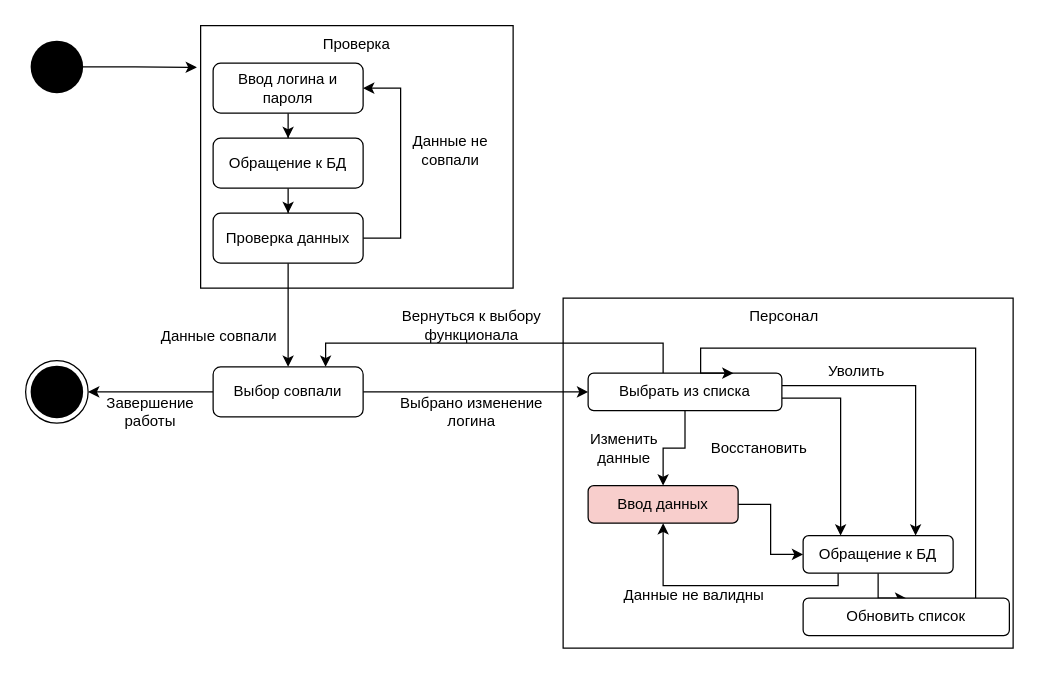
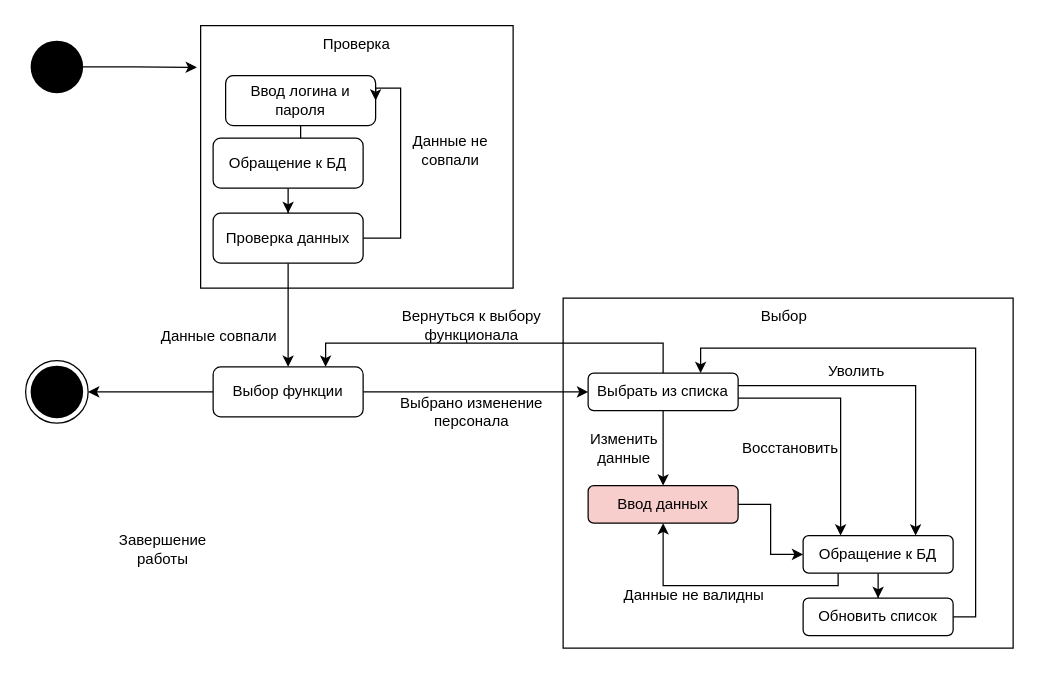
  <mxCell id="0" />
  <mxCell id="1" parent="0" />
  <mxCell id="2" value="" style="shape=waypoint;sketch=0;fillStyle=solid;size=6;pointerEvents=1;points=[];fillColor=none;resizable=0;rotatable=0;perimeter=centerPerimeter;snapToPoint=1;strokeWidth=19;" vertex="1" parent="1"><mxGeometry x="35" y="43" width="20" height="20" as="geometry" /></mxCell>
  <mxCell id="3" value="" style="rounded=0;whiteSpace=wrap;html=1;" vertex="1" parent="1"><mxGeometry x="160" y="20" width="250" height="210" as="geometry" /></mxCell>
  <mxCell id="4" value="Проверка" style="text;html=1;strokeColor=none;fillColor=none;align=center;verticalAlign=middle;whiteSpace=wrap;rounded=0;" vertex="1" parent="1"><mxGeometry x="255" y="20" width="60" height="30" as="geometry" /></mxCell>
  <mxCell id="5" style="edgeStyle=orthogonalEdgeStyle;rounded=0;orthogonalLoop=1;jettySize=auto;html=1;entryX=0.5;entryY=0;entryDx=0;entryDy=0;" edge="1" parent="1" source="6" target="8"><mxGeometry relative="1" as="geometry" /></mxCell>
- <mxCell id="6" value="Ввод логина и пароля" style="rounded=1;whiteSpace=wrap;html=1;" vertex="1" parent="1"><mxGeometry x="170" y="50" width="120" height="40" as="geometry" /></mxCell>
+ <mxCell id="6" value="Ввод логина и пароля" style="rounded=1;whiteSpace=wrap;html=1;" vertex="1" parent="1"><mxGeometry x="180" y="60" width="120" height="40" as="geometry" /></mxCell>
  <mxCell id="7" style="edgeStyle=orthogonalEdgeStyle;rounded=0;orthogonalLoop=1;jettySize=auto;html=1;entryX=0.5;entryY=0;entryDx=0;entryDy=0;" edge="1" parent="1" source="8" target="11"><mxGeometry relative="1" as="geometry" /></mxCell>
  <mxCell id="8" value="Обращение к БД" style="rounded=1;whiteSpace=wrap;html=1;" vertex="1" parent="1"><mxGeometry x="170" y="110" width="120" height="40" as="geometry" /></mxCell>
  <mxCell id="9" style="edgeStyle=orthogonalEdgeStyle;rounded=0;orthogonalLoop=1;jettySize=auto;html=1;entryX=1;entryY=0.5;entryDx=0;entryDy=0;" edge="1" parent="1" source="11" target="6"><mxGeometry relative="1" as="geometry"><Array as="points"><mxPoint x="320" y="190" /><mxPoint x="320" y="70" /></Array></mxGeometry></mxCell>
  <mxCell id="10" style="edgeStyle=orthogonalEdgeStyle;rounded=0;orthogonalLoop=1;jettySize=auto;html=1;entryX=0.5;entryY=0;entryDx=0;entryDy=0;" edge="1" parent="1" source="11" target="37"><mxGeometry relative="1" as="geometry" /></mxCell>
  <mxCell id="11" value="Проверка данных" style="rounded=1;whiteSpace=wrap;html=1;" vertex="1" parent="1"><mxGeometry x="170" y="170" width="120" height="40" as="geometry" /></mxCell>
  <mxCell id="12" value="Данные не совпали" style="text;html=1;strokeColor=none;fillColor=none;align=center;verticalAlign=middle;whiteSpace=wrap;rounded=0;" vertex="1" parent="1"><mxGeometry x="320" y="105" width="80" height="30" as="geometry" /></mxCell>
  <mxCell id="13" style="edgeStyle=orthogonalEdgeStyle;rounded=0;orthogonalLoop=1;jettySize=auto;html=1;entryX=-0.012;entryY=0.159;entryDx=0;entryDy=0;entryPerimeter=0;" edge="1" parent="1" source="2" target="3"><mxGeometry relative="1" as="geometry" /></mxCell>
  <mxCell id="14" value="" style="rounded=0;whiteSpace=wrap;html=1;fillColor=none;" vertex="1" parent="1"><mxGeometry x="450" y="238" width="360" height="280" as="geometry" /></mxCell>
  <mxCell id="15" style="edgeStyle=orthogonalEdgeStyle;rounded=0;orthogonalLoop=1;jettySize=auto;html=1;entryX=0.5;entryY=0;entryDx=0;entryDy=0;" edge="1" parent="1" source="19" target="21"><mxGeometry relative="1" as="geometry" /></mxCell>
  <mxCell id="16" style="edgeStyle=orthogonalEdgeStyle;rounded=0;orthogonalLoop=1;jettySize=auto;html=1;entryX=0.25;entryY=0;entryDx=0;entryDy=0;" edge="1" parent="1" source="19" target="24"><mxGeometry relative="1" as="geometry"><Array as="points"><mxPoint x="672" y="318" /></Array></mxGeometry></mxCell>
  <mxCell id="17" style="edgeStyle=orthogonalEdgeStyle;rounded=0;orthogonalLoop=1;jettySize=auto;html=1;entryX=0.75;entryY=0;entryDx=0;entryDy=0;" edge="1" parent="1" source="19" target="24"><mxGeometry relative="1" as="geometry"><Array as="points"><mxPoint x="732" y="308" /></Array></mxGeometry></mxCell>
  <mxCell id="18" style="edgeStyle=orthogonalEdgeStyle;rounded=0;orthogonalLoop=1;jettySize=auto;html=1;entryX=0.75;entryY=0;entryDx=0;entryDy=0;" edge="1" parent="1" source="19" target="37"><mxGeometry relative="1" as="geometry"><Array as="points"><mxPoint x="530" y="274" /><mxPoint x="260" y="274" /></Array></mxGeometry></mxCell>
- <mxCell id="19" value="Выбрать из списка" style="rounded=1;whiteSpace=wrap;html=1;" vertex="1" parent="1"><mxGeometry x="470" y="298" width="155" height="30" as="geometry" /></mxCell>
+ <mxCell id="19" value="Выбрать из списка" style="rounded=1;whiteSpace=wrap;html=1;" vertex="1" parent="1"><mxGeometry x="470" y="298" width="120" height="30" as="geometry" /></mxCell>
  <mxCell id="20" style="edgeStyle=orthogonalEdgeStyle;rounded=0;orthogonalLoop=1;jettySize=auto;html=1;entryX=0;entryY=0.5;entryDx=0;entryDy=0;" edge="1" parent="1" source="21" target="24"><mxGeometry relative="1" as="geometry" /></mxCell>
  <mxCell id="21" value="Ввод данных" style="rounded=1;whiteSpace=wrap;html=1;fillColor=#f8cecc;" vertex="1" parent="1"><mxGeometry x="470" y="388" width="120" height="30" as="geometry" /></mxCell>
  <mxCell id="22" style="edgeStyle=orthogonalEdgeStyle;rounded=0;orthogonalLoop=1;jettySize=auto;html=1;entryX=0.5;entryY=0;entryDx=0;entryDy=0;" edge="1" parent="1" source="24" target="27"><mxGeometry relative="1" as="geometry" /></mxCell>
  <mxCell id="23" style="edgeStyle=orthogonalEdgeStyle;rounded=0;orthogonalLoop=1;jettySize=auto;html=1;entryX=0.5;entryY=1;entryDx=0;entryDy=0;" edge="1" parent="1" source="24" target="21"><mxGeometry relative="1" as="geometry"><Array as="points"><mxPoint x="670" y="468" /><mxPoint x="530" y="468" /></Array></mxGeometry></mxCell>
  <mxCell id="24" value="Обращение к БД" style="rounded=1;whiteSpace=wrap;html=1;" vertex="1" parent="1"><mxGeometry x="642" y="428" width="120" height="30" as="geometry" /></mxCell>
- <mxCell id="25" value="Персонал" style="text;html=1;strokeColor=none;fillColor=none;align=center;verticalAlign=middle;whiteSpace=wrap;rounded=0;" vertex="1" parent="1"><mxGeometry x="597" y="238" width="60" height="30" as="geometry" /></mxCell>
+ <mxCell id="25" value="Выбор" style="text;html=1;strokeColor=none;fillColor=none;align=center;verticalAlign=middle;whiteSpace=wrap;rounded=0;" vertex="1" parent="1"><mxGeometry x="597" y="238" width="60" height="30" as="geometry" /></mxCell>
  <mxCell id="26" style="edgeStyle=orthogonalEdgeStyle;rounded=0;orthogonalLoop=1;jettySize=auto;html=1;entryX=0.75;entryY=0;entryDx=0;entryDy=0;" edge="1" parent="1" source="27" target="19"><mxGeometry relative="1" as="geometry"><Array as="points"><mxPoint x="780" y="493" /><mxPoint x="780" y="278" /><mxPoint x="560" y="278" /></Array></mxGeometry></mxCell>
- <mxCell id="27" value="Обновить список" style="rounded=1;whiteSpace=wrap;html=1;" vertex="1" parent="1"><mxGeometry x="642" y="478" width="165" height="30" as="geometry" /></mxCell>
+ <mxCell id="27" value="Обновить список" style="rounded=1;whiteSpace=wrap;html=1;" vertex="1" parent="1"><mxGeometry x="642" y="478" width="120" height="30" as="geometry" /></mxCell>
  <mxCell id="28" value="Изменить данные" style="text;html=1;strokeColor=none;fillColor=none;align=center;verticalAlign=middle;whiteSpace=wrap;rounded=0;" vertex="1" parent="1"><mxGeometry x="464" y="343" width="70" height="30" as="geometry" /></mxCell>
  <mxCell id="29" value="Уволить" style="text;html=1;strokeColor=none;fillColor=none;align=center;verticalAlign=middle;whiteSpace=wrap;rounded=0;" vertex="1" parent="1"><mxGeometry x="650" y="282" width="70" height="30" as="geometry" /></mxCell>
- <mxCell id="30" value="Восстановить" style="text;html=1;strokeColor=none;fillColor=none;align=center;verticalAlign=middle;whiteSpace=wrap;rounded=0;" vertex="1" parent="1"><mxGeometry x="572" y="343" width="70" height="30" as="geometry" /></mxCell>
+ <mxCell id="30" value="Восстановить" style="text;html=1;strokeColor=none;fillColor=none;align=center;verticalAlign=middle;whiteSpace=wrap;rounded=0;" vertex="1" parent="1"><mxGeometry x="597" y="343" width="70" height="30" as="geometry" /></mxCell>
  <mxCell id="31" value="" style="group" vertex="1" connectable="0" parent="1"><mxGeometry x="20" y="288" width="50" height="50" as="geometry" /></mxCell>
  <mxCell id="32" value="" style="ellipse;whiteSpace=wrap;html=1;aspect=fixed;" vertex="1" parent="31"><mxGeometry width="50" height="50" as="geometry" /></mxCell>
  <mxCell id="33" value="" style="shape=waypoint;sketch=0;fillStyle=solid;size=6;pointerEvents=1;points=[];fillColor=none;resizable=0;rotatable=0;perimeter=centerPerimeter;snapToPoint=1;strokeWidth=19;" vertex="1" parent="31"><mxGeometry x="15" y="15" width="20" height="20" as="geometry" /></mxCell>
  <mxCell id="34" value="Данные совпали" style="text;html=1;strokeColor=none;fillColor=none;align=center;verticalAlign=middle;whiteSpace=wrap;rounded=0;" vertex="1" parent="1"><mxGeometry x="110" y="254" width="130" height="30" as="geometry" /></mxCell>
  <mxCell id="35" style="edgeStyle=orthogonalEdgeStyle;rounded=0;orthogonalLoop=1;jettySize=auto;html=1;entryX=0;entryY=0.5;entryDx=0;entryDy=0;" edge="1" parent="1" source="37" target="19"><mxGeometry relative="1" as="geometry"><mxPoint x="320" y="314" as="targetPoint" /></mxGeometry></mxCell>
  <mxCell id="36" style="edgeStyle=orthogonalEdgeStyle;rounded=0;orthogonalLoop=1;jettySize=auto;html=1;entryX=1;entryY=0.5;entryDx=0;entryDy=0;" edge="1" parent="1" source="37" target="32"><mxGeometry relative="1" as="geometry"><mxPoint x="120" y="314" as="targetPoint" /></mxGeometry></mxCell>
- <mxCell id="37" value="Выбор совпали" style="rounded=1;whiteSpace=wrap;html=1;" vertex="1" parent="1"><mxGeometry x="170" y="293" width="120" height="40" as="geometry" /></mxCell>
+ <mxCell id="37" value="Выбор функции" style="rounded=1;whiteSpace=wrap;html=1;" vertex="1" parent="1"><mxGeometry x="170" y="293" width="120" height="40" as="geometry" /></mxCell>
  <mxCell id="38" value="Данные не валидны" style="text;html=1;strokeColor=none;fillColor=none;align=center;verticalAlign=middle;whiteSpace=wrap;rounded=0;" vertex="1" parent="1"><mxGeometry x="490" y="461" width="130" height="30" as="geometry" /></mxCell>
  <mxCell id="39" value="Вернуться к выбору функционала" style="text;html=1;strokeColor=none;fillColor=none;align=center;verticalAlign=middle;whiteSpace=wrap;rounded=0;" vertex="1" parent="1"><mxGeometry x="312" y="245" width="130" height="30" as="geometry" /></mxCell>
- <mxCell id="40" value="Завершение работы" style="text;html=1;strokeColor=none;fillColor=none;align=center;verticalAlign=middle;whiteSpace=wrap;rounded=0;" vertex="1" parent="1"><mxGeometry x="85" y="314" width="70" height="30" as="geometry" /></mxCell>
- <mxCell id="41" value="Выбрано изменение логина" style="text;html=1;strokeColor=none;fillColor=none;align=center;verticalAlign=middle;whiteSpace=wrap;rounded=0;" vertex="1" parent="1"><mxGeometry x="312" y="314" width="130" height="30" as="geometry" /></mxCell>
+ <mxCell id="40" value="Завершение работы" style="text;html=1;strokeColor=none;fillColor=none;align=center;verticalAlign=middle;whiteSpace=wrap;rounded=0;" vertex="1" parent="1"><mxGeometry x="95" y="424" width="70" height="30" as="geometry" /></mxCell>
+ <mxCell id="41" value="Выбрано изменение персонала" style="text;html=1;strokeColor=none;fillColor=none;align=center;verticalAlign=middle;whiteSpace=wrap;rounded=0;" vertex="1" parent="1"><mxGeometry x="312" y="314" width="130" height="30" as="geometry" /></mxCell>
